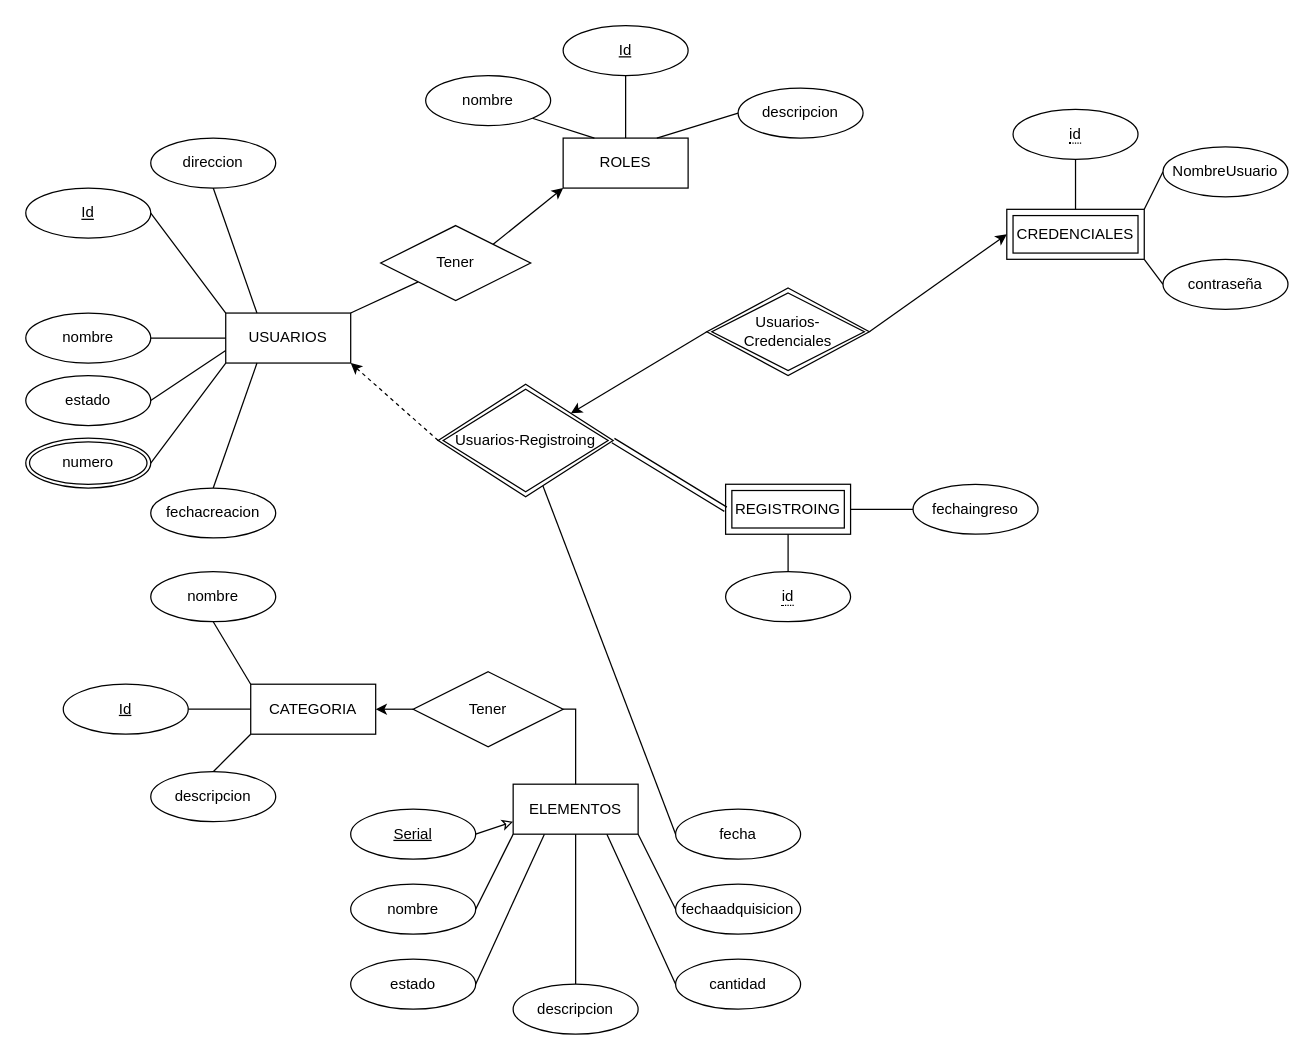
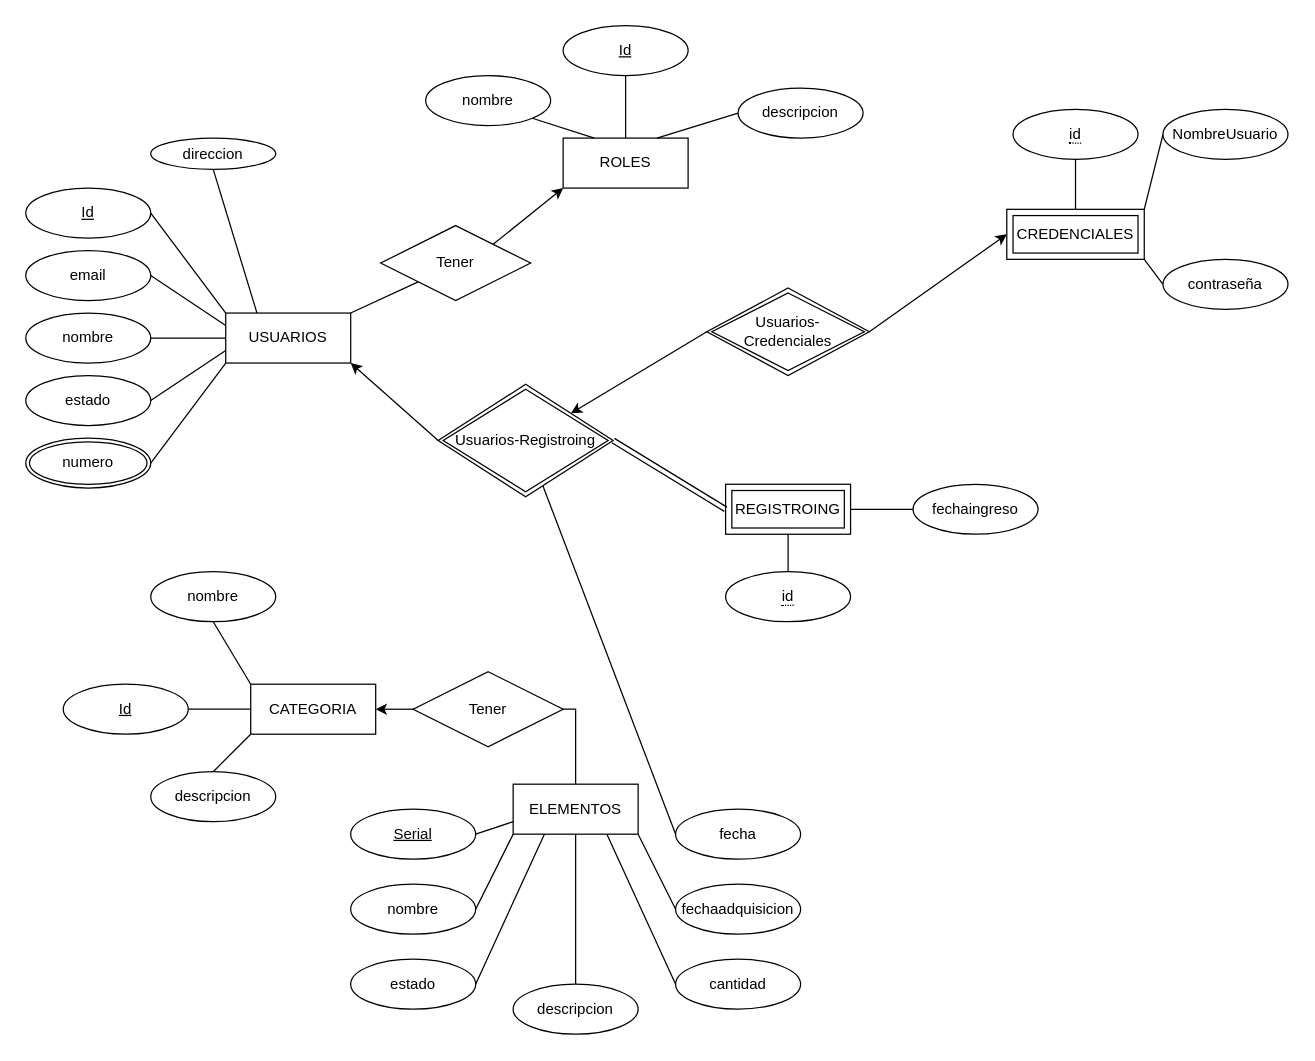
  <mxCell id="0" />
  <mxCell id="1" parent="0" />
  <mxCell id="2" style="rounded=0;orthogonalLoop=1;jettySize=auto;html=1;exitX=1;exitY=0;exitDx=0;exitDy=0;entryX=0;entryY=1;entryDx=0;entryDy=0;endArrow=none;endFill=0;" parent="1" source="3" target="26" edge="1"><mxGeometry relative="1" as="geometry" /></mxCell>
  <mxCell id="3" value="USUARIOS" style="whiteSpace=wrap;html=1;align=center;" parent="1" vertex="1"><mxGeometry x="180" y="250" width="100" height="40" as="geometry" /></mxCell>
  <mxCell id="4" style="rounded=0;orthogonalLoop=1;jettySize=auto;html=1;exitX=1;exitY=0.5;exitDx=0;exitDy=0;entryX=0;entryY=0;entryDx=0;entryDy=0;strokeColor=default;curved=0;endArrow=none;endFill=0;" parent="1" source="5" target="3" edge="1"><mxGeometry relative="1" as="geometry" /></mxCell>
  <mxCell id="5" value="Id" style="ellipse;whiteSpace=wrap;html=1;align=center;fontStyle=4;" parent="1" vertex="1"><mxGeometry x="20" y="150" width="100" height="40" as="geometry" /></mxCell>
  <mxCell id="6" style="rounded=0;orthogonalLoop=1;jettySize=auto;html=1;exitX=1;exitY=0.5;exitDx=0;exitDy=0;entryX=0;entryY=0.5;entryDx=0;entryDy=0;endArrow=none;endFill=0;" parent="1" source="7" target="3" edge="1"><mxGeometry relative="1" as="geometry" /></mxCell>
  <mxCell id="7" value="nombre" style="ellipse;whiteSpace=wrap;html=1;align=center;fontStyle=0;strokeColor=default;" parent="1" vertex="1"><mxGeometry x="20" y="250" width="100" height="40" as="geometry" /></mxCell>
+ <mxCell id="8" value="email" style="ellipse;whiteSpace=wrap;html=1;align=center;fontStyle=0;strokeColor=default;" parent="1" vertex="1"><mxGeometry x="20" y="200" width="100" height="40" as="geometry" /></mxCell>
+ <mxCell id="9" style="rounded=0;orthogonalLoop=1;jettySize=auto;html=1;exitX=1;exitY=0.5;exitDx=0;exitDy=0;entryX=0;entryY=0.25;entryDx=0;entryDy=0;strokeColor=default;curved=0;endArrow=none;endFill=0;" parent="1" source="8" target="3" edge="1"><mxGeometry relative="1" as="geometry"><mxPoint x="130" y="180" as="sourcePoint" /><mxPoint x="190" y="260" as="targetPoint" /></mxGeometry></mxCell>
  <mxCell id="10" value="estado" style="ellipse;whiteSpace=wrap;html=1;align=center;fontStyle=0;strokeColor=default;" parent="1" vertex="1"><mxGeometry x="20" y="300" width="100" height="40" as="geometry" /></mxCell>
  <mxCell id="11" style="rounded=0;orthogonalLoop=1;jettySize=auto;html=1;exitX=1;exitY=0.5;exitDx=0;exitDy=0;entryX=0;entryY=0.75;entryDx=0;entryDy=0;endArrow=none;endFill=0;" parent="1" source="10" target="3" edge="1"><mxGeometry relative="1" as="geometry"><mxPoint x="130" y="280" as="sourcePoint" /><mxPoint x="190" y="280" as="targetPoint" /></mxGeometry></mxCell>
  <mxCell id="12" style="rounded=0;orthogonalLoop=1;jettySize=auto;html=1;exitX=1;exitY=0.5;exitDx=0;exitDy=0;entryX=0;entryY=1;entryDx=0;entryDy=0;endArrow=none;endFill=0;" parent="1" source="13" target="3" edge="1"><mxGeometry relative="1" as="geometry" /></mxCell>
  <mxCell id="13" value="numero" style="ellipse;shape=doubleEllipse;margin=3;whiteSpace=wrap;html=1;align=center;" parent="1" vertex="1"><mxGeometry x="20" y="350" width="100" height="40" as="geometry" /></mxCell>
  <mxCell id="14" style="rounded=0;orthogonalLoop=1;jettySize=auto;html=1;exitX=0.5;exitY=1;exitDx=0;exitDy=0;entryX=0.25;entryY=0;entryDx=0;entryDy=0;endArrow=none;endFill=0;" parent="1" source="15" target="3" edge="1"><mxGeometry relative="1" as="geometry" /></mxCell>
- <mxCell id="15" value="direccion" style="ellipse;whiteSpace=wrap;html=1;align=center;" parent="1" vertex="1"><mxGeometry x="120" y="110" width="100" height="40" as="geometry" /></mxCell>
- <mxCell id="16" style="rounded=0;orthogonalLoop=1;jettySize=auto;html=1;exitX=0.5;exitY=0;exitDx=0;exitDy=0;entryX=0.25;entryY=1;entryDx=0;entryDy=0;endArrow=none;endFill=0;" parent="1" source="17" target="3" edge="1"><mxGeometry relative="1" as="geometry" /></mxCell>
- <mxCell id="17" value="fechacreacion" style="ellipse;whiteSpace=wrap;html=1;align=center;" parent="1" vertex="1"><mxGeometry x="120" y="390" width="100" height="40" as="geometry" /></mxCell>
+ <mxCell id="15" value="direccion" style="ellipse;whiteSpace=wrap;html=1;align=center;" parent="1" vertex="1"><mxGeometry x="120" y="110" width="100" height="25" as="geometry" /></mxCell>
  <mxCell id="18" value="ROLES" style="whiteSpace=wrap;html=1;align=center;" parent="1" vertex="1"><mxGeometry x="450" y="110" width="100" height="40" as="geometry" /></mxCell>
  <mxCell id="19" style="rounded=0;orthogonalLoop=1;jettySize=auto;html=1;exitX=0.5;exitY=1;exitDx=0;exitDy=0;entryX=0.5;entryY=0;entryDx=0;entryDy=0;endArrow=none;endFill=0;" parent="1" source="20" target="18" edge="1"><mxGeometry relative="1" as="geometry" /></mxCell>
  <mxCell id="20" value="Id" style="ellipse;whiteSpace=wrap;html=1;align=center;fontStyle=4;" parent="1" vertex="1"><mxGeometry x="450" y="20" width="100" height="40" as="geometry" /></mxCell>
  <mxCell id="21" style="rounded=0;orthogonalLoop=1;jettySize=auto;html=1;exitX=1;exitY=1;exitDx=0;exitDy=0;entryX=0.25;entryY=0;entryDx=0;entryDy=0;endArrow=none;endFill=0;" parent="1" source="22" target="18" edge="1"><mxGeometry relative="1" as="geometry" /></mxCell>
  <mxCell id="22" value="nombre" style="ellipse;whiteSpace=wrap;html=1;align=center;" parent="1" vertex="1"><mxGeometry x="340" y="60" width="100" height="40" as="geometry" /></mxCell>
  <mxCell id="23" style="rounded=0;orthogonalLoop=1;jettySize=auto;html=1;exitX=0;exitY=0.5;exitDx=0;exitDy=0;entryX=0.75;entryY=0;entryDx=0;entryDy=0;endArrow=none;endFill=0;" parent="1" source="24" target="18" edge="1"><mxGeometry relative="1" as="geometry"><mxPoint x="590.645" y="94.142" as="sourcePoint" /></mxGeometry></mxCell>
  <mxCell id="24" value="descripcion" style="ellipse;whiteSpace=wrap;html=1;align=center;" parent="1" vertex="1"><mxGeometry x="590" y="70" width="100" height="40" as="geometry" /></mxCell>
  <mxCell id="25" style="rounded=0;orthogonalLoop=1;jettySize=auto;html=1;exitX=1;exitY=0;exitDx=0;exitDy=0;entryX=0;entryY=1;entryDx=0;entryDy=0;" parent="1" source="26" target="18" edge="1"><mxGeometry relative="1" as="geometry"><mxPoint x="404" y="190" as="sourcePoint" /></mxGeometry></mxCell>
  <mxCell id="26" value="Tener" style="shape=rhombus;perimeter=rhombusPerimeter;whiteSpace=wrap;html=1;align=center;" parent="1" vertex="1"><mxGeometry x="304" y="180" width="120" height="60" as="geometry" /></mxCell>
  <mxCell id="27" value="CATEGORIA" style="whiteSpace=wrap;html=1;align=center;" vertex="1" parent="1"><mxGeometry x="200" y="547" width="100" height="40" as="geometry" /></mxCell>
  <mxCell id="28" style="rounded=0;orthogonalLoop=1;jettySize=auto;html=1;exitX=0.5;exitY=1;exitDx=0;exitDy=0;entryX=0;entryY=0;entryDx=0;entryDy=0;endArrow=none;endFill=0;" edge="1" parent="1" source="29" target="27"><mxGeometry relative="1" as="geometry" /></mxCell>
  <mxCell id="29" value="nombre" style="ellipse;whiteSpace=wrap;html=1;align=center;" vertex="1" parent="1"><mxGeometry x="120" y="457" width="100" height="40" as="geometry" /></mxCell>
  <mxCell id="30" style="rounded=0;orthogonalLoop=1;jettySize=auto;html=1;exitX=1;exitY=0.5;exitDx=0;exitDy=0;entryX=0;entryY=0.5;entryDx=0;entryDy=0;endArrow=none;endFill=0;" edge="1" parent="1" source="31" target="27"><mxGeometry relative="1" as="geometry" /></mxCell>
  <mxCell id="31" value="Id" style="ellipse;whiteSpace=wrap;html=1;align=center;fontStyle=4;" vertex="1" parent="1"><mxGeometry x="50" y="547" width="100" height="40" as="geometry" /></mxCell>
  <mxCell id="32" style="rounded=0;orthogonalLoop=1;jettySize=auto;html=1;exitX=0.5;exitY=0;exitDx=0;exitDy=0;entryX=0;entryY=1;entryDx=0;entryDy=0;endArrow=none;endFill=0;" edge="1" parent="1" source="33" target="27"><mxGeometry relative="1" as="geometry" /></mxCell>
  <mxCell id="33" value="descripcion" style="ellipse;whiteSpace=wrap;html=1;align=center;" vertex="1" parent="1"><mxGeometry x="120" y="617" width="100" height="40" as="geometry" /></mxCell>
  <mxCell id="34" value="ELEMENTOS" style="whiteSpace=wrap;html=1;align=center;" vertex="1" parent="1"><mxGeometry x="410" y="627" width="100" height="40" as="geometry" /></mxCell>
- <mxCell id="35" style="rounded=0;orthogonalLoop=1;jettySize=auto;html=1;exitX=1;exitY=0.5;exitDx=0;exitDy=0;entryX=0;entryY=0.75;entryDx=0;entryDy=0;endArrow=classic;endFill=0;" edge="1" parent="1" source="36" target="34"><mxGeometry relative="1" as="geometry" /></mxCell>
+ <mxCell id="35" style="rounded=0;orthogonalLoop=1;jettySize=auto;html=1;exitX=1;exitY=0.5;exitDx=0;exitDy=0;entryX=0;entryY=0.75;entryDx=0;entryDy=0;endArrow=none;endFill=0;" edge="1" parent="1" source="36" target="34"><mxGeometry relative="1" as="geometry" /></mxCell>
  <mxCell id="36" value="Serial" style="ellipse;whiteSpace=wrap;html=1;align=center;fontStyle=4;" vertex="1" parent="1"><mxGeometry x="280" y="647" width="100" height="40" as="geometry" /></mxCell>
  <mxCell id="37" style="rounded=0;orthogonalLoop=1;jettySize=auto;html=1;exitX=1;exitY=0.5;exitDx=0;exitDy=0;entryX=0;entryY=1;entryDx=0;entryDy=0;endArrow=none;endFill=0;" edge="1" parent="1" source="38" target="34"><mxGeometry relative="1" as="geometry" /></mxCell>
  <mxCell id="38" value="nombre" style="ellipse;whiteSpace=wrap;html=1;align=center;" vertex="1" parent="1"><mxGeometry x="280" y="707" width="100" height="40" as="geometry" /></mxCell>
  <mxCell id="39" style="rounded=0;orthogonalLoop=1;jettySize=auto;html=1;exitX=0;exitY=0.5;exitDx=0;exitDy=0;entryX=1;entryY=1;entryDx=0;entryDy=0;endArrow=none;endFill=0;" edge="1" parent="1" source="40" target="34"><mxGeometry relative="1" as="geometry" /></mxCell>
  <mxCell id="40" value="fechaadquisicion" style="ellipse;whiteSpace=wrap;html=1;align=center;" vertex="1" parent="1"><mxGeometry x="540" y="707" width="100" height="40" as="geometry" /></mxCell>
  <mxCell id="41" style="edgeStyle=orthogonalEdgeStyle;rounded=0;orthogonalLoop=1;jettySize=auto;html=1;exitX=0.5;exitY=0;exitDx=0;exitDy=0;entryX=0.5;entryY=1;entryDx=0;entryDy=0;endArrow=none;endFill=0;" edge="1" parent="1" source="42" target="34"><mxGeometry relative="1" as="geometry" /></mxCell>
  <mxCell id="42" value="descripcion" style="ellipse;whiteSpace=wrap;html=1;align=center;" vertex="1" parent="1"><mxGeometry x="410" y="787" width="100" height="40" as="geometry" /></mxCell>
  <mxCell id="43" style="rounded=0;orthogonalLoop=1;jettySize=auto;html=1;exitX=1;exitY=0.5;exitDx=0;exitDy=0;entryX=0.25;entryY=1;entryDx=0;entryDy=0;endArrow=none;endFill=0;" edge="1" parent="1" source="44" target="34"><mxGeometry relative="1" as="geometry" /></mxCell>
  <mxCell id="44" value="estado" style="ellipse;whiteSpace=wrap;html=1;align=center;" vertex="1" parent="1"><mxGeometry x="280" y="767" width="100" height="40" as="geometry" /></mxCell>
  <mxCell id="45" style="rounded=0;orthogonalLoop=1;jettySize=auto;html=1;exitX=0;exitY=0.5;exitDx=0;exitDy=0;entryX=0.75;entryY=1;entryDx=0;entryDy=0;endArrow=none;endFill=0;" edge="1" parent="1" source="46" target="34"><mxGeometry relative="1" as="geometry" /></mxCell>
  <mxCell id="46" value="cantidad" style="ellipse;whiteSpace=wrap;html=1;align=center;" vertex="1" parent="1"><mxGeometry x="540" y="767" width="100" height="40" as="geometry" /></mxCell>
  <mxCell id="47" style="rounded=0;orthogonalLoop=1;jettySize=auto;html=1;exitX=0;exitY=0.5;exitDx=0;exitDy=0;endArrow=none;endFill=0;" edge="1" parent="1" source="48" target="59"><mxGeometry relative="1" as="geometry" /></mxCell>
  <mxCell id="48" value="fecha" style="ellipse;whiteSpace=wrap;html=1;align=center;" vertex="1" parent="1"><mxGeometry x="540" y="647" width="100" height="40" as="geometry" /></mxCell>
  <mxCell id="49" style="edgeStyle=orthogonalEdgeStyle;rounded=0;orthogonalLoop=1;jettySize=auto;html=1;exitX=1;exitY=0.5;exitDx=0;exitDy=0;entryX=0.5;entryY=0;entryDx=0;entryDy=0;endArrow=none;endFill=0;" edge="1" parent="1" source="51" target="34"><mxGeometry relative="1" as="geometry"><Array as="points"><mxPoint x="460" y="597" /><mxPoint x="460" y="597" /></Array></mxGeometry></mxCell>
  <mxCell id="50" style="edgeStyle=orthogonalEdgeStyle;rounded=0;orthogonalLoop=1;jettySize=auto;html=1;exitX=0;exitY=0.5;exitDx=0;exitDy=0;entryX=1;entryY=0.5;entryDx=0;entryDy=0;endArrow=classic;endFill=1;" edge="1" parent="1" source="51" target="27"><mxGeometry relative="1" as="geometry" /></mxCell>
  <mxCell id="51" value="Tener" style="shape=rhombus;perimeter=rhombusPerimeter;whiteSpace=wrap;html=1;align=center;" vertex="1" parent="1"><mxGeometry x="330" y="537" width="120" height="60" as="geometry" /></mxCell>
  <mxCell id="52" style="rounded=0;orthogonalLoop=1;jettySize=auto;html=1;exitX=0;exitY=0.5;exitDx=0;exitDy=0;entryX=1;entryY=0.5;entryDx=0;entryDy=0;endArrow=none;endFill=0;" edge="1" parent="1" source="53" target="54"><mxGeometry relative="1" as="geometry"><mxPoint x="680" y="407" as="targetPoint" /></mxGeometry></mxCell>
  <mxCell id="53" value="fechaingreso" style="ellipse;whiteSpace=wrap;html=1;align=center;" vertex="1" parent="1"><mxGeometry x="730" y="387" width="100" height="40" as="geometry" /></mxCell>
  <mxCell id="54" value="REGISTROING" style="shape=ext;margin=3;double=1;whiteSpace=wrap;html=1;align=center;" vertex="1" parent="1"><mxGeometry x="580" y="387" width="100" height="40" as="geometry" /></mxCell>
  <mxCell id="55" style="rounded=0;orthogonalLoop=1;jettySize=auto;html=1;exitX=0.5;exitY=0;exitDx=0;exitDy=0;entryX=0.5;entryY=1;entryDx=0;entryDy=0;endArrow=none;endFill=0;" edge="1" parent="1" source="56" target="54"><mxGeometry relative="1" as="geometry" /></mxCell>
  <mxCell id="56" value="&lt;span style=&quot;border-bottom: 1px dotted&quot;&gt;id&lt;/span&gt;" style="ellipse;whiteSpace=wrap;html=1;align=center;" vertex="1" parent="1"><mxGeometry x="580" y="457" width="100" height="40" as="geometry" /></mxCell>
- <mxCell id="57" style="rounded=0;orthogonalLoop=1;jettySize=auto;html=1;exitX=0;exitY=0.5;exitDx=0;exitDy=0;entryX=1;entryY=1;entryDx=0;entryDy=0;dashed=1;" edge="1" parent="1" source="59" target="3"><mxGeometry relative="1" as="geometry" /></mxCell>
+ <mxCell id="57" style="rounded=0;orthogonalLoop=1;jettySize=auto;html=1;exitX=0;exitY=0.5;exitDx=0;exitDy=0;entryX=1;entryY=1;entryDx=0;entryDy=0;" edge="1" parent="1" source="59" target="3"><mxGeometry relative="1" as="geometry" /></mxCell>
  <mxCell id="58" style="rounded=0;orthogonalLoop=1;jettySize=auto;html=1;exitX=1;exitY=0.5;exitDx=0;exitDy=0;entryX=0;entryY=0.5;entryDx=0;entryDy=0;shape=link;" edge="1" parent="1" source="59" target="54"><mxGeometry relative="1" as="geometry" /></mxCell>
  <mxCell id="59" value="Usuarios-Registroing" style="shape=rhombus;double=1;perimeter=rhombusPerimeter;whiteSpace=wrap;html=1;align=center;" vertex="1" parent="1"><mxGeometry x="350" y="307" width="140" height="90" as="geometry" /></mxCell>
  <mxCell id="60" style="rounded=0;orthogonalLoop=1;jettySize=auto;html=1;exitX=1;exitY=1;exitDx=0;exitDy=0;entryX=0;entryY=0.5;entryDx=0;entryDy=0;endArrow=none;endFill=0;" edge="1" parent="1" source="61" target="66"><mxGeometry relative="1" as="geometry" /></mxCell>
  <mxCell id="61" value="CREDENCIALES" style="shape=ext;margin=3;double=1;whiteSpace=wrap;html=1;align=center;" vertex="1" parent="1"><mxGeometry x="805" y="167" width="110" height="40" as="geometry" /></mxCell>
  <mxCell id="62" style="rounded=0;orthogonalLoop=1;jettySize=auto;html=1;exitX=0.5;exitY=1;exitDx=0;exitDy=0;entryX=0.5;entryY=0;entryDx=0;entryDy=0;endArrow=none;endFill=0;" edge="1" parent="1" source="63" target="61"><mxGeometry relative="1" as="geometry" /></mxCell>
  <mxCell id="63" value="&lt;span style=&quot;border-bottom: 1px dotted&quot;&gt;id&lt;/span&gt;" style="ellipse;whiteSpace=wrap;html=1;align=center;" vertex="1" parent="1"><mxGeometry x="810" y="87" width="100" height="40" as="geometry" /></mxCell>
  <mxCell id="64" style="rounded=0;orthogonalLoop=1;jettySize=auto;html=1;exitX=0;exitY=0.5;exitDx=0;exitDy=0;entryX=1;entryY=0;entryDx=0;entryDy=0;endArrow=none;endFill=0;" edge="1" parent="1" source="65" target="61"><mxGeometry relative="1" as="geometry" /></mxCell>
- <mxCell id="65" value="NombreUsuario" style="ellipse;whiteSpace=wrap;html=1;align=center;" vertex="1" parent="1"><mxGeometry x="930" y="117" width="100" height="40" as="geometry" /></mxCell>
+ <mxCell id="65" value="NombreUsuario" style="ellipse;whiteSpace=wrap;html=1;align=center;" vertex="1" parent="1"><mxGeometry x="930" y="87" width="100" height="40" as="geometry" /></mxCell>
  <mxCell id="66" value="contraseña" style="ellipse;whiteSpace=wrap;html=1;align=center;" vertex="1" parent="1"><mxGeometry x="930" y="207" width="100" height="40" as="geometry" /></mxCell>
  <mxCell id="67" style="rounded=0;orthogonalLoop=1;jettySize=auto;html=1;exitX=0;exitY=0.5;exitDx=0;exitDy=0;" edge="1" parent="1" source="69" target="59"><mxGeometry relative="1" as="geometry" /></mxCell>
  <mxCell id="68" style="rounded=0;orthogonalLoop=1;jettySize=auto;html=1;exitX=1;exitY=0.5;exitDx=0;exitDy=0;entryX=0;entryY=0.5;entryDx=0;entryDy=0;" edge="1" parent="1" source="69" target="61"><mxGeometry relative="1" as="geometry" /></mxCell>
  <mxCell id="69" value="Usuarios-Credenciales" style="shape=rhombus;double=1;perimeter=rhombusPerimeter;whiteSpace=wrap;html=1;align=center;" vertex="1" parent="1"><mxGeometry x="565" y="230" width="130" height="70" as="geometry" /></mxCell>
